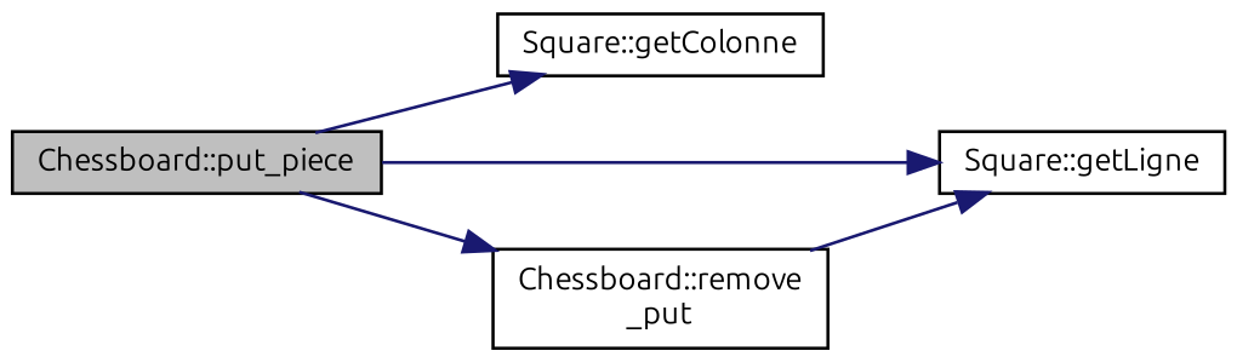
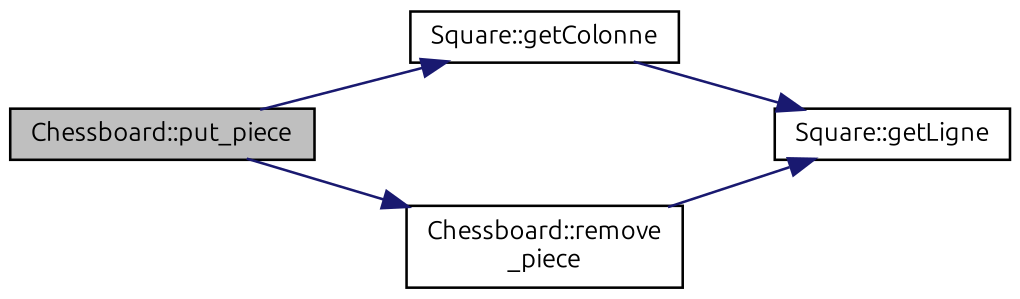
  digraph {
    fontname=Ubuntu
    rankdir=LR
    node [color=black fillcolor=white fontname=Ubuntu fontsize=10 shape=record style=filled]
    edge [color=midnightblue fontname=Ubuntu fontsize=10 labelfontname=Helvetica labelfontsize=10 style=solid]
    n1 [fillcolor=grey75 fontcolor=black height=0.2 label="Chessboard::put_piece" width=0.4]
    n2 [height=0.2 label="Square::getColonne" width=0.4]
    n3 [height=0.2 label="Square::getLigne" width=0.4]
-   n4 [height=0.2 label="Chessboard::remove\l_put" width=0.4]
+   n4 [height=0.2 label="Chessboard::remove\l_piece" width=0.4]
    n1 -> n2
-   n1 -> n3
+   n2 -> n3
    n1 -> n4
    n4 -> n3
  }
